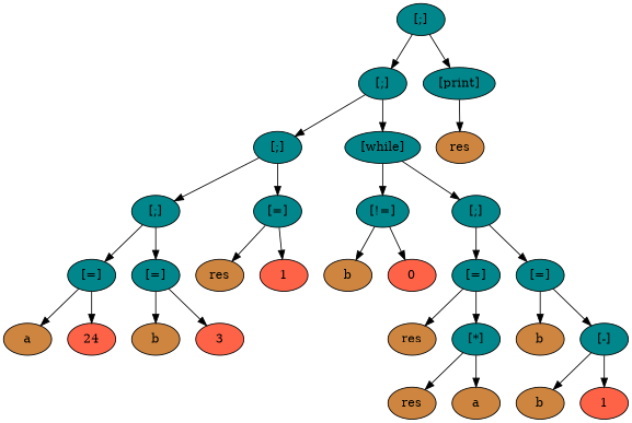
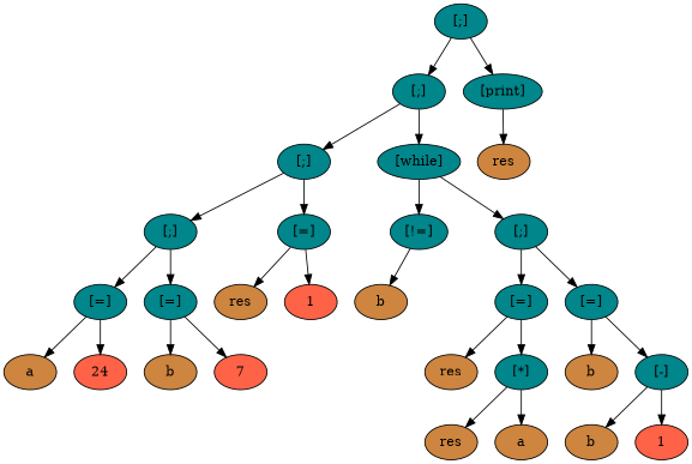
  digraph {
    node [fillcolor=turquoise4 style=filled]
    n1 [label="[;]"]
    n2 [label="[;]"]
    n3 [label="[print]"]
    n4 [label="[;]"]
    n5 [label="[while]"]
    n6 [fillcolor=peru label=res]
    n7 [label="[;]"]
    n8 [label="[=]"]
    n9 [label="[!=]"]
    n10 [label="[;]"]
    n11 [label="[=]"]
    n12 [label="[=]"]
    n13 [fillcolor=peru label=res]
    n14 [fillcolor=tomato label=1]
    n15 [fillcolor=peru label=a]
    n16 [fillcolor=tomato label=24]
    n17 [fillcolor=peru label=b]
-   n18 [fillcolor=tomato label=3]
+   n18 [fillcolor=tomato label=7]
    n19 [fillcolor=peru label=b]
-   n20 [fillcolor=tomato label=0]
    n21 [label="[=]"]
    n22 [label="[=]"]
    n23 [fillcolor=peru label=res]
    n24 [label="[*]"]
    n25 [fillcolor=peru label=b]
    n26 [label="[-]"]
    n27 [fillcolor=peru label=res]
    n28 [fillcolor=peru label=a]
    n29 [fillcolor=peru label=b]
    n30 [fillcolor=tomato label=1]
    n1 -> n2
    n1 -> n3
    n2 -> n4
    n2 -> n5
    n3 -> n6
    n4 -> n7
    n4 -> n8
    n5 -> n9
    n5 -> n10
    n7 -> n11
    n7 -> n12
    n8 -> n13
    n8 -> n14
    n9 -> n19
-   n9 -> n20
    n10 -> n21
    n10 -> n22
    n11 -> n15
    n11 -> n16
    n12 -> n17
    n12 -> n18
    n21 -> n23
    n21 -> n24
    n22 -> n25
    n22 -> n26
    n24 -> n27
    n24 -> n28
    n26 -> n29
    n26 -> n30
  }
